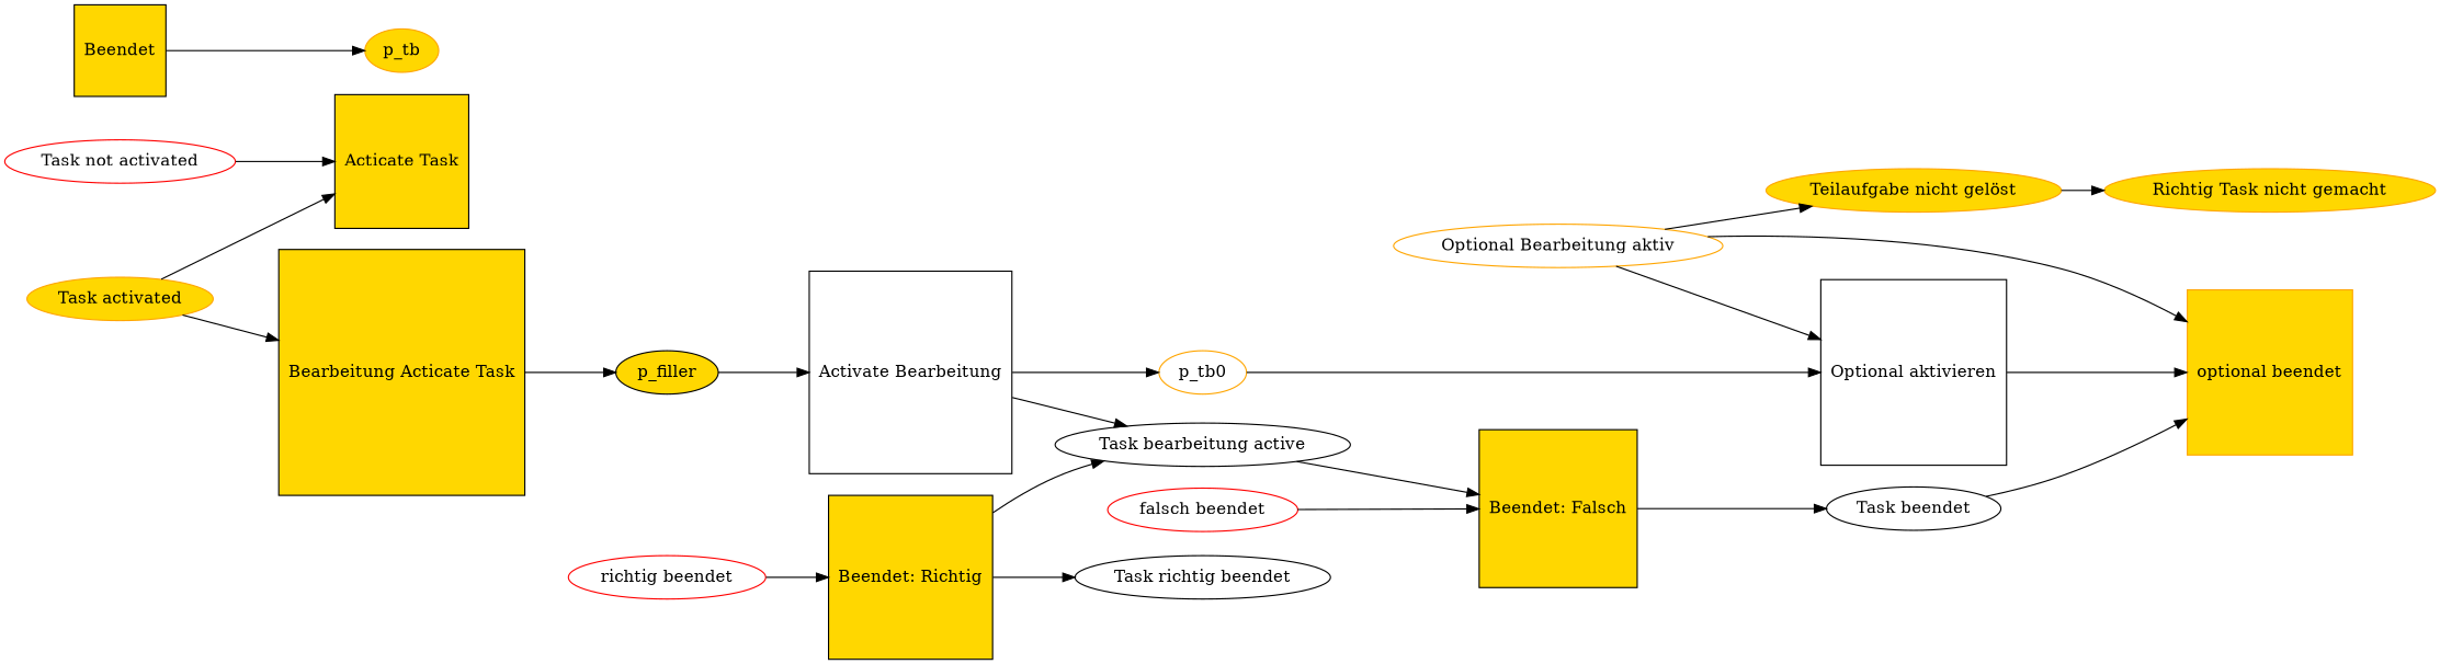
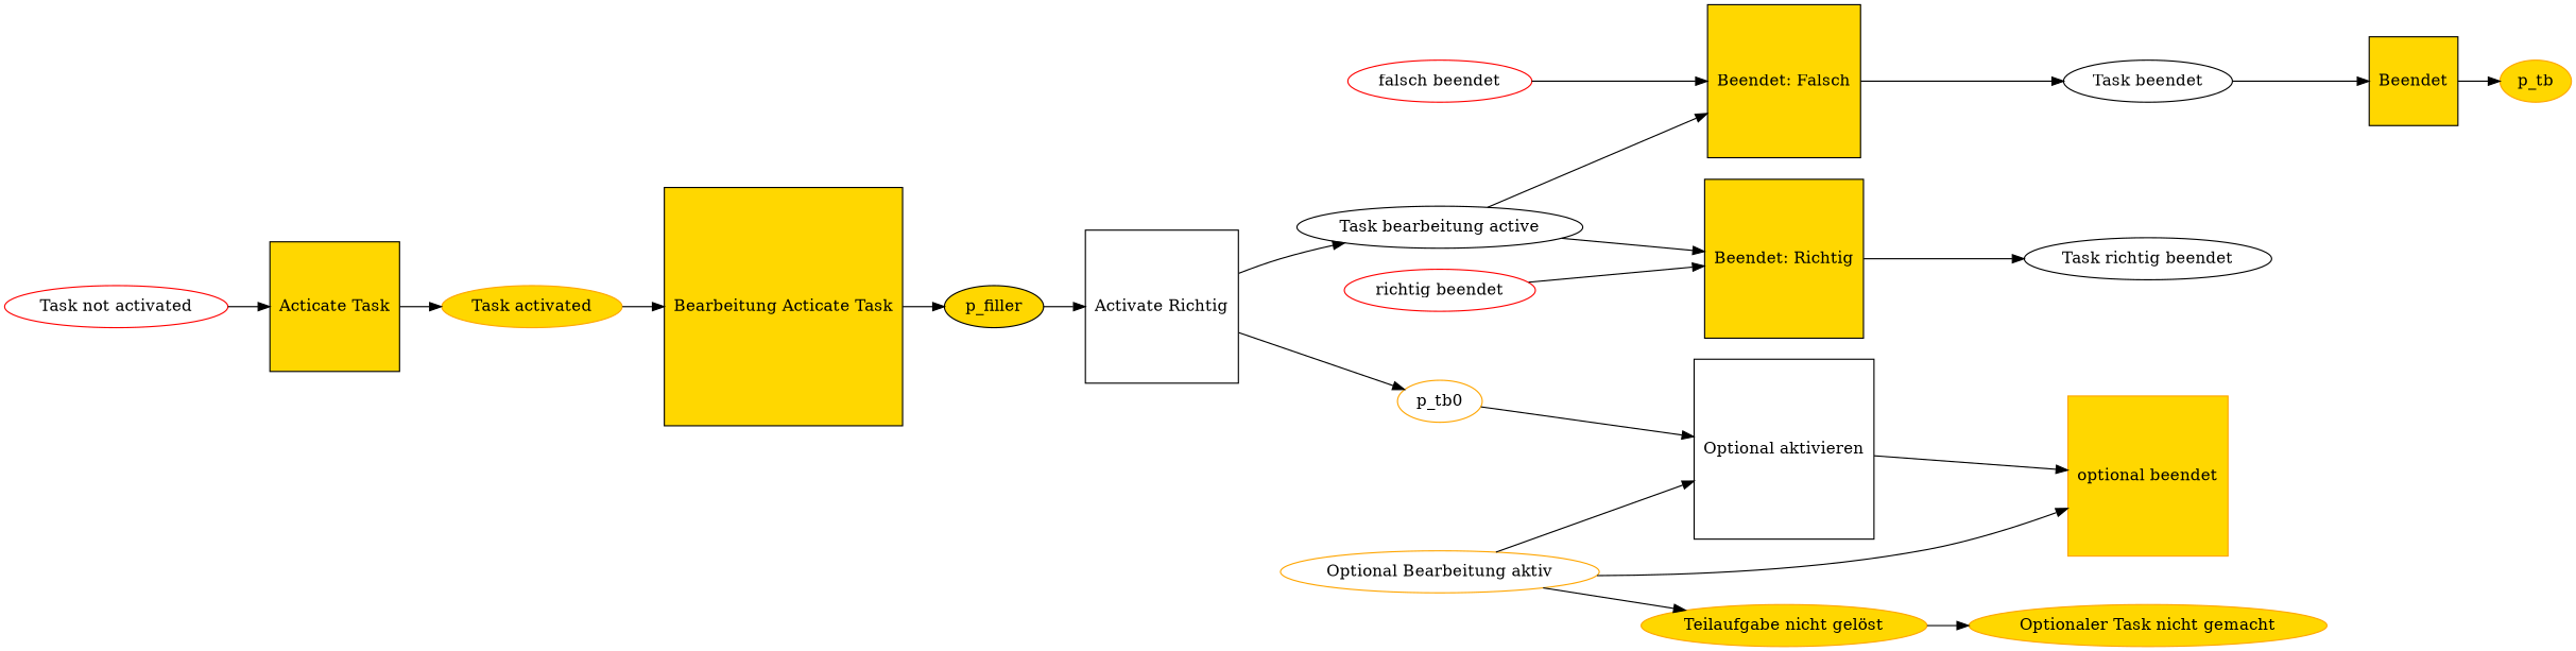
  digraph {
    rankdir=LR
    node [fillcolor=gold style=filled]
    n1 [label="Acticate Task" shape=square]
    n2 [color=orange label="Task activated"]
    n3 [label="Bearbeitung Acticate Task" shape=square]
    p_filler
-   n5 [fillcolor=white label="Activate Bearbeitung" shape=square]
+   n5 [fillcolor=white label="Activate Richtig" shape=square]
    n6 [fillcolor=white label="Task bearbeitung active"]
    p_tb0 [color=orange fillcolor=white]
    n8 [label="Beendet: Falsch" shape=square]
    n9 [label="Beendet: Richtig" shape=square]
    n10 [color=black fillcolor=white label="Optional aktivieren" shape=square]
    n11 [fillcolor=white label="Task beendet"]
    n12 [label=Beendet shape=square]
    n13 [fillcolor=white label="Task richtig beendet"]
    p_tb [color=orange]
    n15 [color=red fillcolor=white label="Task not activated"]
    n16 [color=red fillcolor=white label="richtig beendet"]
    n17 [color=red fillcolor=white label="falsch beendet"]
    n18 [color=orange label="optional beendet" shape=square]
    n19 [color=orange label="Teilaufgabe nicht gelöst" shape=ellipse]
-   n20 [color=orange label="Richtig Task nicht gemacht"]
+   n20 [color=orange label="Optionaler Task nicht gemacht"]
    n21 [color=orange fillcolor=white label="Optional Bearbeitung aktiv"]
-   n2 -> n1
+   n1 -> n2
    n2 -> n3
    n3 -> p_filler
    p_filler -> n5
    n5 -> n6
    n5 -> p_tb0
    n6 -> n8
-   n9 -> n6
+   n6 -> n9
    p_tb0 -> n10
    n8 -> n11
    n9 -> n13
    n10 -> n18
-   n11 -> n18
+   n11 -> n12
    n12 -> p_tb
    n15 -> n1
    n16 -> n9
    n17 -> n8
    n19 -> n20
    n21 -> n10
    n21 -> n18
    n21 -> n19
  }
